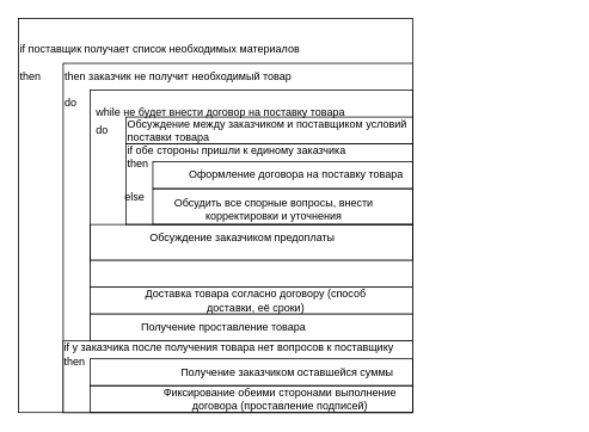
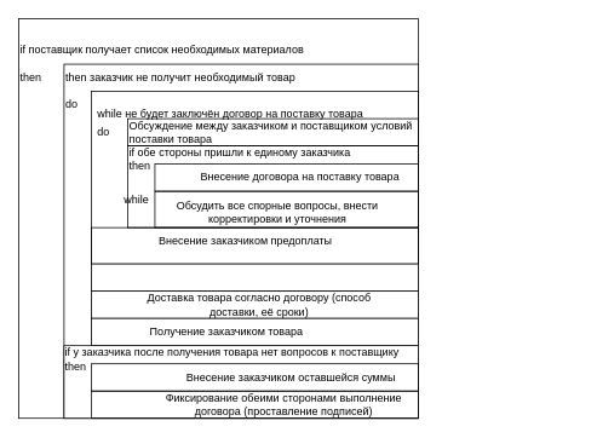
  <mxCell id="0" />
  <mxCell id="1" parent="0" />
  <mxCell id="2" value="" style="whiteSpace=wrap;html=1;aspect=fixed;" vertex="1" parent="1"><mxGeometry x="20" y="20" width="440" height="440" as="geometry" /></mxCell>
  <mxCell id="3" value="if поставщик получает список необходимых материалов" style="text;html=1;strokeColor=none;fillColor=none;align=left;verticalAlign=middle;whiteSpace=wrap;rounded=0;" vertex="1" parent="1"><mxGeometry x="20" y="40" width="530" height="30" as="geometry" /></mxCell>
  <mxCell id="4" value="then" style="text;html=1;strokeColor=none;fillColor=none;align=left;verticalAlign=middle;whiteSpace=wrap;rounded=0;" vertex="1" parent="1"><mxGeometry x="20" y="70" width="530" height="30" as="geometry" /></mxCell>
  <mxCell id="5" value="" style="whiteSpace=wrap;html=1;aspect=fixed;" vertex="1" parent="1"><mxGeometry x="70" y="70" width="390" height="390" as="geometry" /></mxCell>
  <mxCell id="6" value="then заказчик не получит необходимый товар" style="text;html=1;strokeColor=none;fillColor=none;align=left;verticalAlign=middle;whiteSpace=wrap;rounded=0;" vertex="1" parent="1"><mxGeometry x="70" y="70" width="530" height="30" as="geometry" /></mxCell>
  <mxCell id="7" value="do" style="text;html=1;strokeColor=none;fillColor=none;align=left;verticalAlign=middle;whiteSpace=wrap;rounded=0;" vertex="1" parent="1"><mxGeometry x="70" y="100" width="530" height="30" as="geometry" /></mxCell>
- <mxCell id="8" value="while не будет внести договор на поставку товара" style="text;html=1;strokeColor=none;fillColor=none;align=left;verticalAlign=middle;whiteSpace=wrap;rounded=0;" vertex="1" parent="1"><mxGeometry x="105" y="110" width="530" height="30" as="geometry" /></mxCell>
+ <mxCell id="8" value="while не будет заключён договор на поставку товара" style="text;html=1;strokeColor=none;fillColor=none;align=left;verticalAlign=middle;whiteSpace=wrap;rounded=0;" vertex="1" parent="1"><mxGeometry x="105" y="110" width="530" height="30" as="geometry" /></mxCell>
  <mxCell id="9" value="do" style="text;html=1;strokeColor=none;fillColor=none;align=left;verticalAlign=middle;whiteSpace=wrap;rounded=0;" vertex="1" parent="1"><mxGeometry x="164" y="360" width="100" height="30" as="geometry" /></mxCell>
  <mxCell id="10" value="Обсуждение между заказчиком и поставщиком условий поставки товара" style="text;html=1;strokeColor=none;fillColor=none;align=left;verticalAlign=middle;whiteSpace=wrap;rounded=0;" vertex="1" parent="1"><mxGeometry x="140" y="130" width="360" height="30" as="geometry" /></mxCell>
  <mxCell id="11" value="if обе стороны пришли к единому заказчика&lt;br&gt;then" style="text;html=1;strokeColor=none;fillColor=none;align=left;verticalAlign=middle;whiteSpace=wrap;rounded=0;" vertex="1" parent="1"><mxGeometry x="140" y="160" width="360" height="30" as="geometry" /></mxCell>
  <mxCell id="12" value="" style="rounded=0;whiteSpace=wrap;html=1;fillColor=none;" vertex="1" parent="1"><mxGeometry x="100" y="100" width="360" height="280" as="geometry" /></mxCell>
- <mxCell id="13" value="Оформление договора на поставку товара" style="text;html=1;strokeColor=none;fillColor=none;align=center;verticalAlign=middle;whiteSpace=wrap;rounded=0;" vertex="1" parent="1"><mxGeometry x="170" y="180" width="320" height="30" as="geometry" /></mxCell>
- <mxCell id="14" value="else" style="text;html=1;strokeColor=none;fillColor=none;align=center;verticalAlign=middle;whiteSpace=wrap;rounded=0;" vertex="1" parent="1"><mxGeometry x="120" y="205" width="60" height="30" as="geometry" /></mxCell>
+ <mxCell id="13" value="Внесение договора на поставку товара" style="text;html=1;strokeColor=none;fillColor=none;align=center;verticalAlign=middle;whiteSpace=wrap;rounded=0;" vertex="1" parent="1"><mxGeometry x="170" y="180" width="320" height="30" as="geometry" /></mxCell>
+ <mxCell id="14" value="while" style="text;html=1;strokeColor=none;fillColor=none;align=center;verticalAlign=middle;whiteSpace=wrap;rounded=0;" vertex="1" parent="1"><mxGeometry x="120" y="205" width="60" height="30" as="geometry" /></mxCell>
  <mxCell id="15" value="Обсудить все спорные вопросы, внести корректировки и уточнения" style="text;html=1;strokeColor=none;fillColor=none;align=center;verticalAlign=middle;whiteSpace=wrap;rounded=0;" vertex="1" parent="1"><mxGeometry x="170" y="210" width="270" height="45" as="geometry" /></mxCell>
  <mxCell id="16" value="" style="rounded=0;whiteSpace=wrap;html=1;fillColor=none;" vertex="1" parent="1"><mxGeometry x="140" y="130" width="320" height="30" as="geometry" /></mxCell>
  <mxCell id="17" value="do" style="text;html=1;strokeColor=none;fillColor=none;align=left;verticalAlign=middle;whiteSpace=wrap;rounded=0;" vertex="1" parent="1"><mxGeometry x="105" y="130" width="25" height="30" as="geometry" /></mxCell>
  <mxCell id="18" value="" style="rounded=0;whiteSpace=wrap;html=1;fillColor=none;" vertex="1" parent="1"><mxGeometry x="140" y="160" width="320" height="90" as="geometry" /></mxCell>
  <mxCell id="19" value="" style="rounded=0;whiteSpace=wrap;html=1;fillColor=none;" vertex="1" parent="1"><mxGeometry x="170" y="180" width="290" height="30" as="geometry" /></mxCell>
  <mxCell id="20" value="" style="rounded=0;whiteSpace=wrap;html=1;fillColor=none;" vertex="1" parent="1"><mxGeometry x="170" y="210" width="290" height="40" as="geometry" /></mxCell>
  <mxCell id="21" value="" style="rounded=0;whiteSpace=wrap;html=1;fillColor=none;" vertex="1" parent="1"><mxGeometry x="100" y="250" width="360" height="40" as="geometry" /></mxCell>
- <mxCell id="22" value="Обсуждение заказчиком предоплаты" style="text;html=1;strokeColor=none;fillColor=none;align=center;verticalAlign=middle;whiteSpace=wrap;rounded=0;" vertex="1" parent="1"><mxGeometry x="130" y="250" width="280" height="30" as="geometry" /></mxCell>
+ <mxCell id="22" value="Внесение заказчиком предоплаты" style="text;html=1;strokeColor=none;fillColor=none;align=center;verticalAlign=middle;whiteSpace=wrap;rounded=0;" vertex="1" parent="1"><mxGeometry x="130" y="250" width="280" height="30" as="geometry" /></mxCell>
  <mxCell id="23" value="" style="rounded=0;whiteSpace=wrap;html=1;" vertex="1" parent="1"><mxGeometry x="100" y="290" width="360" height="30" as="geometry" /></mxCell>
  <mxCell id="24" value="" style="rounded=0;whiteSpace=wrap;html=1;" vertex="1" parent="1"><mxGeometry x="100" y="320" width="360" height="30" as="geometry" /></mxCell>
  <mxCell id="25" value="Доставка товара согласно договору (способ доставки, её сроки)" style="text;html=1;strokeColor=none;fillColor=none;align=center;verticalAlign=middle;whiteSpace=wrap;rounded=0;" vertex="1" parent="1"><mxGeometry x="136.25" y="320" width="297.5" height="30" as="geometry" /></mxCell>
  <mxCell id="26" value="" style="rounded=0;whiteSpace=wrap;html=1;" vertex="1" parent="1"><mxGeometry x="100" y="350" width="360" height="30" as="geometry" /></mxCell>
- <mxCell id="27" value="Получение проставление товара" style="text;html=1;strokeColor=none;fillColor=none;align=center;verticalAlign=middle;whiteSpace=wrap;rounded=0;" vertex="1" parent="1"><mxGeometry x="63.75" y="350" width="370" height="30" as="geometry" /></mxCell>
+ <mxCell id="27" value="Получение заказчиком товара" style="text;html=1;strokeColor=none;fillColor=none;align=center;verticalAlign=middle;whiteSpace=wrap;rounded=0;" vertex="1" parent="1"><mxGeometry x="63.75" y="350" width="370" height="30" as="geometry" /></mxCell>
  <mxCell id="28" value="" style="rounded=0;whiteSpace=wrap;html=1;" vertex="1" parent="1"><mxGeometry x="70" y="380" width="390" height="80" as="geometry" /></mxCell>
  <mxCell id="29" value="Фиксирование обеими сторонами выполнение договора (проставление подписей)" style="text;html=1;strokeColor=none;fillColor=none;align=center;verticalAlign=middle;whiteSpace=wrap;rounded=0;" vertex="1" parent="1"><mxGeometry x="172" y="430" width="280" height="30" as="geometry" /></mxCell>
- <mxCell id="30" value="Получение заказчиком оставшейся суммы" style="text;html=1;strokeColor=none;fillColor=none;align=center;verticalAlign=middle;whiteSpace=wrap;rounded=0;" vertex="1" parent="1"><mxGeometry x="172" y="400" width="296" height="30" as="geometry" /></mxCell>
+ <mxCell id="30" value="Внесение заказчиком оставшейся суммы" style="text;html=1;strokeColor=none;fillColor=none;align=center;verticalAlign=middle;whiteSpace=wrap;rounded=0;" vertex="1" parent="1"><mxGeometry x="172" y="400" width="296" height="30" as="geometry" /></mxCell>
  <mxCell id="31" value="if у заказчика после получения товара нет вопросов к поставщику&lt;br&gt;&lt;div style=&quot;text-align: left;&quot;&gt;&lt;span style=&quot;background-color: initial;&quot;&gt;then&lt;/span&gt;&lt;/div&gt;" style="text;html=1;strokeColor=none;fillColor=none;align=center;verticalAlign=middle;whiteSpace=wrap;rounded=0;" vertex="1" parent="1"><mxGeometry x="70" y="380" width="370" height="30" as="geometry" /></mxCell>
  <mxCell id="32" value="" style="rounded=0;whiteSpace=wrap;html=1;fillColor=none;align=left;" vertex="1" parent="1"><mxGeometry x="100" y="400" width="360" height="30" as="geometry" /></mxCell>
  <mxCell id="33" value="" style="rounded=0;whiteSpace=wrap;html=1;fillColor=none;" vertex="1" parent="1"><mxGeometry x="100" y="430" width="360" height="30" as="geometry" /></mxCell>
